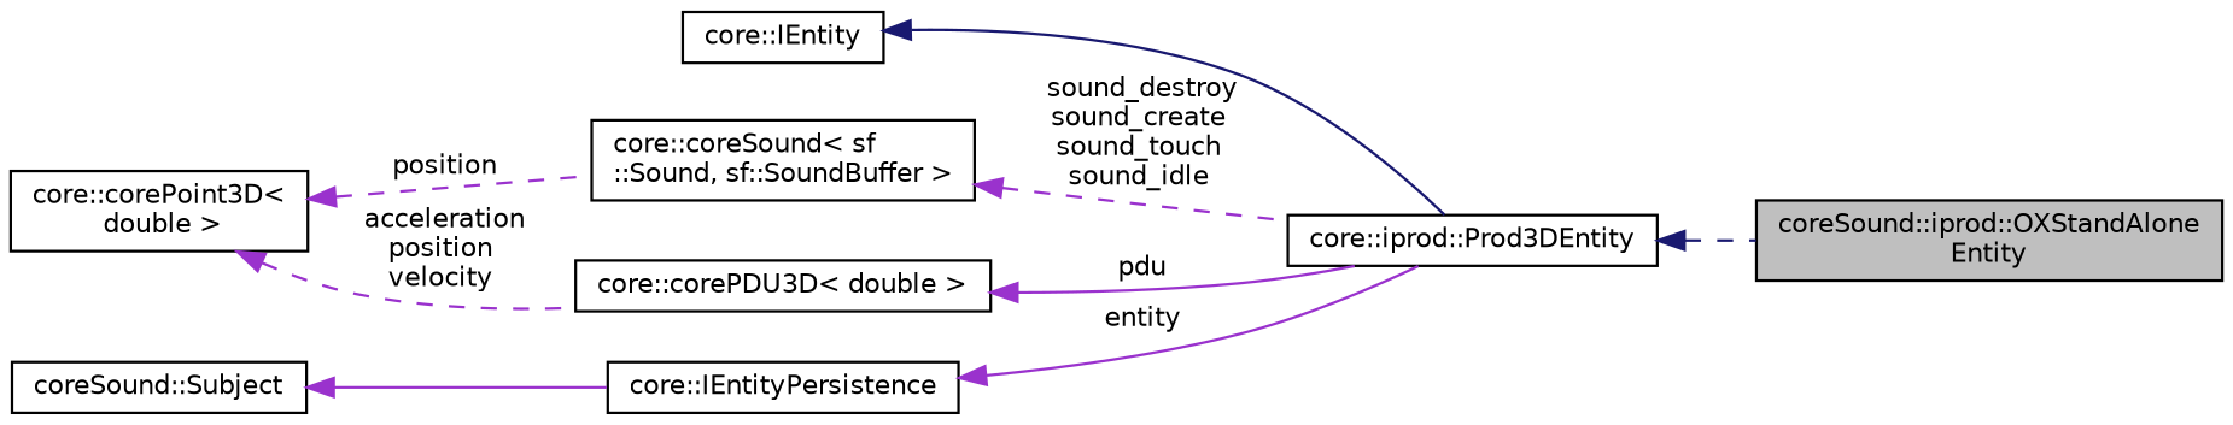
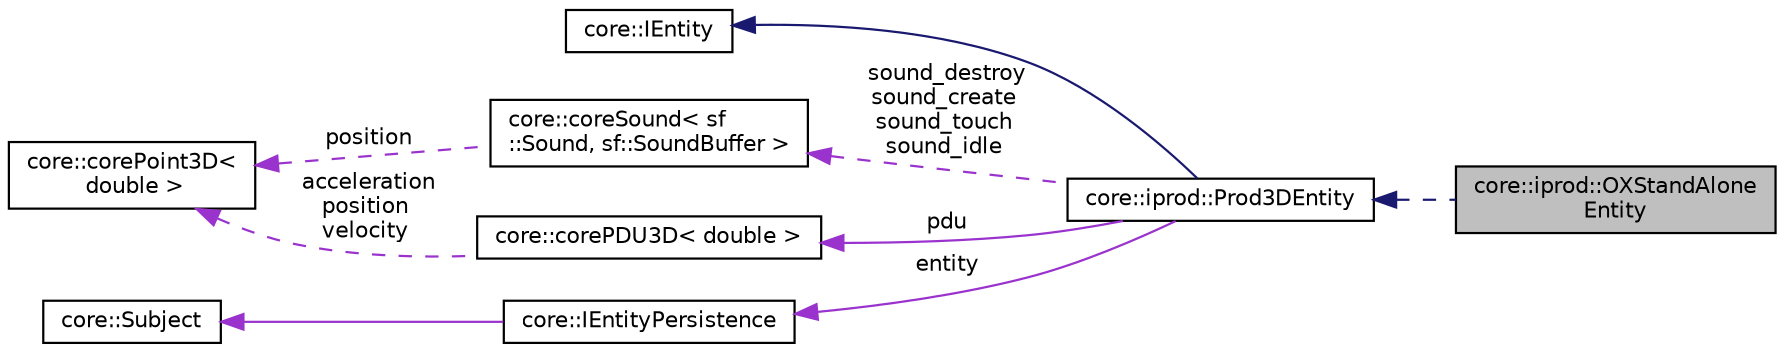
  digraph {
    rankdir=LR
    node [color=black fillcolor=white fontname=Helvetica fontsize=10 shape=record style=filled]
    edge [color=darkorchid3 dir=back fontname=Helvetica fontsize=10 labelfontname=Helvetica labelfontsize=10 style=dashed]
-   n1 [fillcolor=grey75 fontcolor=black height=0.2 label="coreSound::iprod::OXStandAlone\lEntity" width=0.4]
+   n1 [fillcolor=grey75 fontcolor=black height=0.2 label="core::iprod::OXStandAlone\lEntity" width=0.4]
    n2 [height=0.2 label="core::iprod::Prod3DEntity" width=0.4]
    n3 [height=0.2 label="core::IEntity" width=0.4]
    n4 [height=0.2 label="core::coreSound\< sf\l::Sound, sf::SoundBuffer \>" width=0.4]
    n5 [height=0.2 label="core::corePoint3D\<\l double \>" width=0.4]
    n6 [height=0.2 label="core::corePDU3D\< double \>" width=0.4]
    n7 [height=0.2 label="core::IEntityPersistence" width=0.4]
-   n8 [height=0.2 label="coreSound::Subject" width=0.4]
+   n8 [height=0.2 label="core::Subject" width=0.4]
    n2 -> n1 [color=midnightblue]
    n3 -> n2 [color=midnightblue style=solid]
    n4 -> n2 [label=" sound_destroy\nsound_create\nsound_touch\nsound_idle"]
    n5 -> n4 [label=" position"]
    n5 -> n6 [label=" acceleration\nposition\nvelocity"]
    n6 -> n2 [label=" pdu" style=solid]
    n7 -> n2 [label=" entity" style=solid]
    n8 -> n7 [style=solid]
  }
